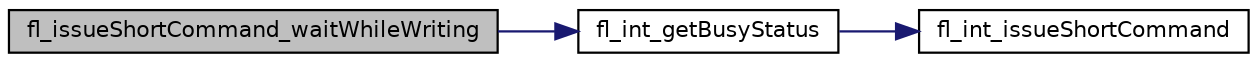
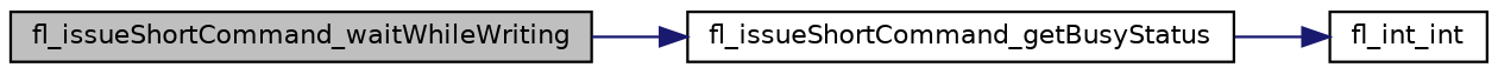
  digraph {
    rankdir=LR
    node [color=black fillcolor=white fontname=Helvetica fontsize=10 shape=record style=filled]
    edge [color=midnightblue fontname=Helvetica fontsize=10 labelfontname=Helvetica labelfontsize=10 style=solid]
    n1 [fillcolor=grey75 fontcolor=black height=0.2 label=fl_issueShortCommand_waitWhileWriting width=0.4]
-   n2 [height=0.2 label=fl_int_getBusyStatus width=0.4]
-   n3 [height=0.2 label=fl_int_issueShortCommand width=0.4]
+   n2 [height=0.2 label=fl_issueShortCommand_getBusyStatus width=0.4]
+   n3 [height=0.2 label=fl_int_int width=0.4]
    n1 -> n2
    n2 -> n3
  }
